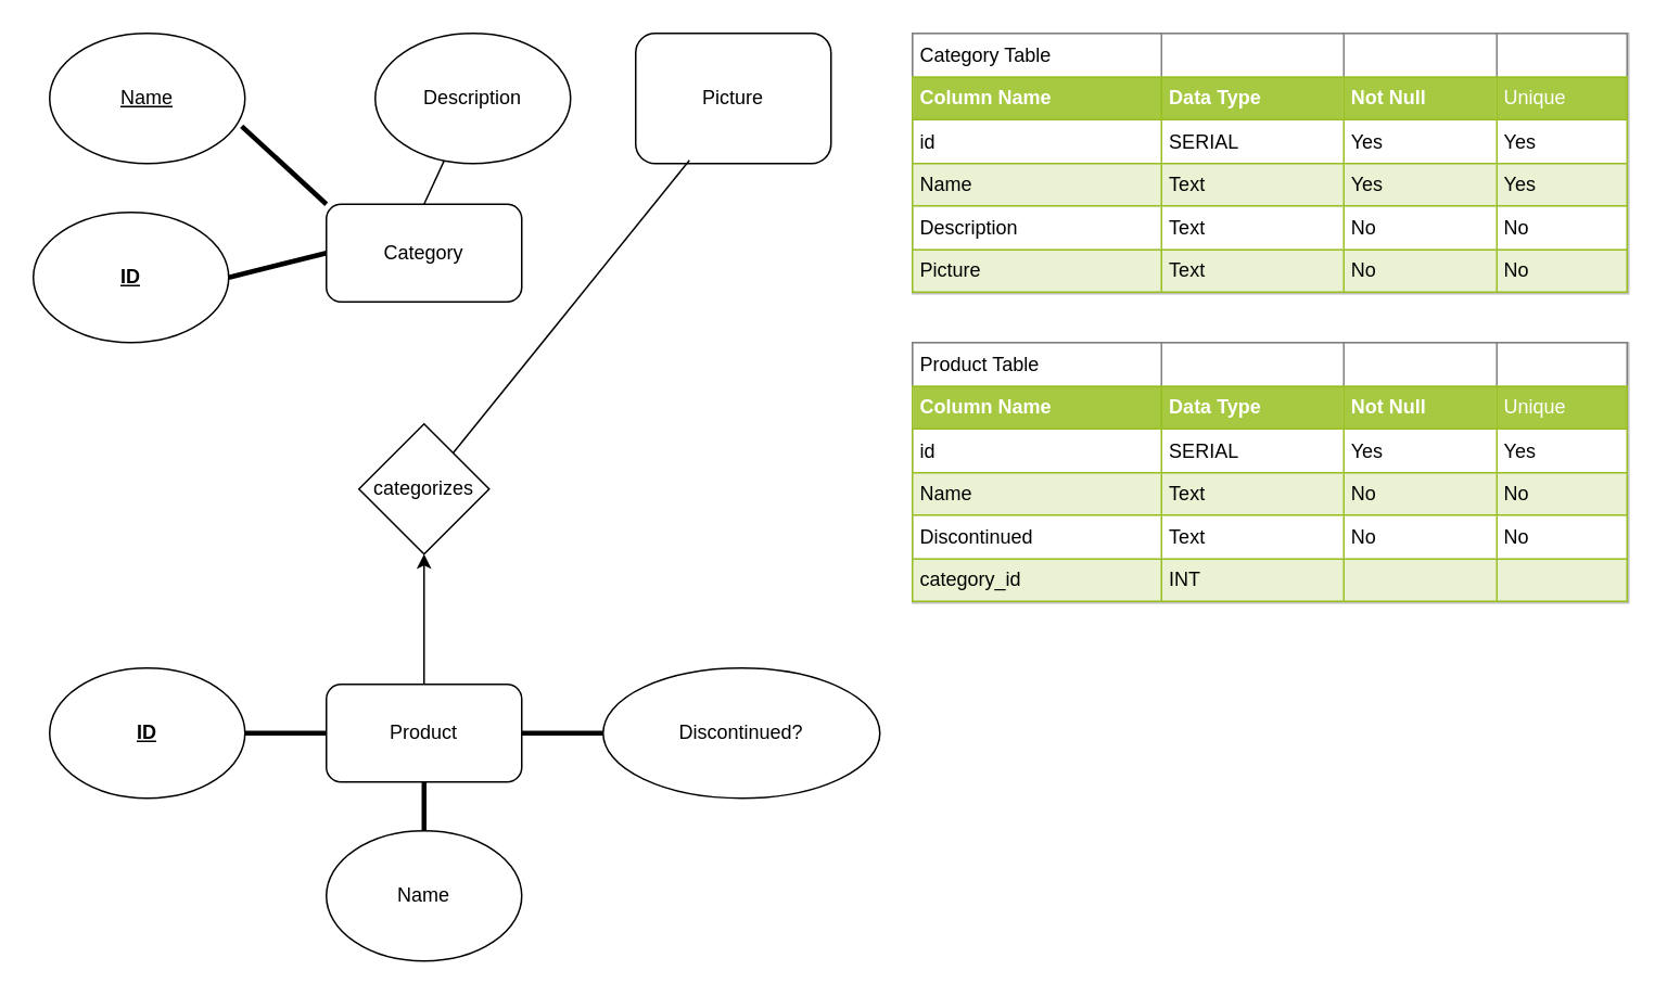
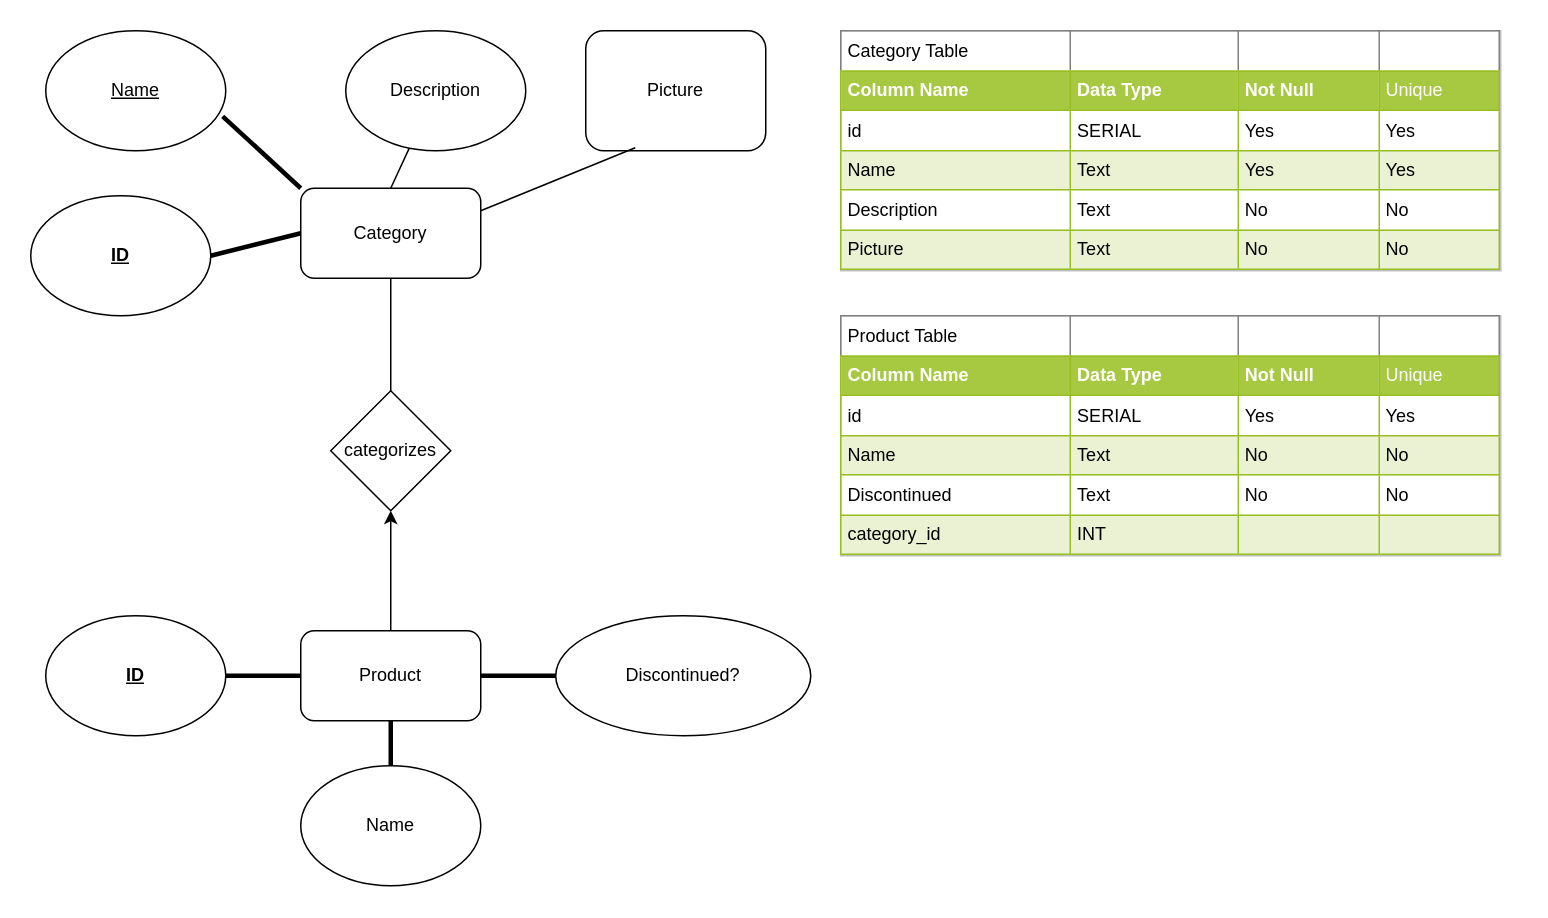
  <mxCell id="0" />
  <mxCell id="1" parent="0" />
  <mxCell id="2" value="Category" style="rounded=1;whiteSpace=wrap;html=1;" parent="1" vertex="1"><mxGeometry x="200" y="125" width="120" height="60" as="geometry" /></mxCell>
  <mxCell id="3" value="Product" style="rounded=1;whiteSpace=wrap;html=1;" parent="1" vertex="1"><mxGeometry x="200" y="420" width="120" height="60" as="geometry" /></mxCell>
  <mxCell id="4" value="categorizes" style="rhombus;whiteSpace=wrap;html=1;" parent="1" vertex="1"><mxGeometry x="220" y="260" width="80" height="80" as="geometry" /></mxCell>
  <mxCell id="5" value="&lt;b&gt;&lt;u&gt;ID&lt;/u&gt;&lt;/b&gt;" style="ellipse;whiteSpace=wrap;html=1;" parent="1" vertex="1"><mxGeometry x="20" y="130" width="120" height="80" as="geometry" /></mxCell>
  <mxCell id="6" value="&lt;u&gt;Name&lt;/u&gt;" style="ellipse;whiteSpace=wrap;html=1;" parent="1" vertex="1"><mxGeometry x="30" y="20" width="120" height="80" as="geometry" /></mxCell>
  <mxCell id="7" value="Description" style="ellipse;whiteSpace=wrap;html=1;" parent="1" vertex="1"><mxGeometry x="230" y="20" width="120" height="80" as="geometry" /></mxCell>
  <mxCell id="8" value="Picture" style="whiteSpace=wrap;html=1;rounded=1;" parent="1" vertex="1"><mxGeometry x="390" y="20" width="120" height="80" as="geometry" /></mxCell>
  <mxCell id="9" value="" style="endArrow=none;html=1;entryX=0;entryY=0.5;entryDx=0;entryDy=0;exitX=1;exitY=0.5;exitDx=0;exitDy=0;strokeWidth=3;" parent="1" source="5" target="2" edge="1"><mxGeometry width="50" height="50" relative="1" as="geometry"><mxPoint x="220" y="320" as="sourcePoint" /><mxPoint x="270" y="270" as="targetPoint" /></mxGeometry></mxCell>
  <mxCell id="10" value="" style="endArrow=none;html=1;strokeWidth=3;entryX=0.983;entryY=0.713;entryDx=0;entryDy=0;entryPerimeter=0;exitX=0;exitY=0;exitDx=0;exitDy=0;" parent="1" source="2" target="6" edge="1"><mxGeometry width="50" height="50" relative="1" as="geometry"><mxPoint x="100" y="320" as="sourcePoint" /><mxPoint x="150" y="270" as="targetPoint" /></mxGeometry></mxCell>
  <mxCell id="11" value="" style="endArrow=none;html=1;strokeWidth=1;exitX=0.5;exitY=0;exitDx=0;exitDy=0;" parent="1" source="2" target="7" edge="1"><mxGeometry width="50" height="50" relative="1" as="geometry"><mxPoint x="220" y="320" as="sourcePoint" /><mxPoint x="270" y="270" as="targetPoint" /></mxGeometry></mxCell>
- <mxCell id="12" value="" style="endArrow=none;html=1;strokeWidth=1;exitX=0.275;exitY=0.975;exitDx=0;exitDy=0;exitPerimeter=0;" parent="1" source="8" target="4" edge="1"><mxGeometry width="50" height="50" relative="1" as="geometry"><mxPoint x="220" y="320" as="sourcePoint" /><mxPoint x="270" y="270" as="targetPoint" /></mxGeometry></mxCell>
+ <mxCell id="12" value="" style="endArrow=none;html=1;strokeWidth=1;entryX=1;entryY=0.25;entryDx=0;entryDy=0;exitX=0.275;exitY=0.975;exitDx=0;exitDy=0;exitPerimeter=0;" parent="1" source="8" target="2" edge="1"><mxGeometry width="50" height="50" relative="1" as="geometry"><mxPoint x="220" y="320" as="sourcePoint" /><mxPoint x="270" y="270" as="targetPoint" /></mxGeometry></mxCell>
+ <mxCell id="13" value="" style="endArrow=none;html=1;strokeWidth=1;entryX=0.5;entryY=1;entryDx=0;entryDy=0;exitX=0.5;exitY=0;exitDx=0;exitDy=0;" parent="1" source="4" target="2" edge="1"><mxGeometry width="50" height="50" relative="1" as="geometry"><mxPoint x="220" y="320" as="sourcePoint" /><mxPoint x="270" y="270" as="targetPoint" /></mxGeometry></mxCell>
  <mxCell id="14" value="&lt;b&gt;&lt;u&gt;ID&lt;/u&gt;&lt;/b&gt;" style="ellipse;whiteSpace=wrap;html=1;" parent="1" vertex="1"><mxGeometry x="30" y="410" width="120" height="80" as="geometry" /></mxCell>
  <mxCell id="15" value="Name" style="ellipse;whiteSpace=wrap;html=1;" parent="1" vertex="1"><mxGeometry x="200" y="510" width="120" height="80" as="geometry" /></mxCell>
  <mxCell id="16" value="Discontinued?" style="ellipse;whiteSpace=wrap;html=1;" parent="1" vertex="1"><mxGeometry x="370" y="410" width="170" height="80" as="geometry" /></mxCell>
  <mxCell id="17" value="" style="endArrow=none;html=1;strokeWidth=3;exitX=1;exitY=0.5;exitDx=0;exitDy=0;entryX=0;entryY=0.5;entryDx=0;entryDy=0;" parent="1" source="14" target="3" edge="1"><mxGeometry width="50" height="50" relative="1" as="geometry"><mxPoint x="260" y="330" as="sourcePoint" /><mxPoint x="310" y="280" as="targetPoint" /></mxGeometry></mxCell>
  <mxCell id="18" value="" style="endArrow=none;html=1;strokeWidth=3;exitX=0.5;exitY=0;exitDx=0;exitDy=0;entryX=0.5;entryY=1;entryDx=0;entryDy=0;" parent="1" source="15" target="3" edge="1"><mxGeometry width="50" height="50" relative="1" as="geometry"><mxPoint x="260" y="330" as="sourcePoint" /><mxPoint x="310" y="280" as="targetPoint" /></mxGeometry></mxCell>
  <mxCell id="19" value="" style="endArrow=none;html=1;strokeWidth=3;exitX=0;exitY=0.5;exitDx=0;exitDy=0;entryX=1;entryY=0.5;entryDx=0;entryDy=0;" parent="1" source="16" target="3" edge="1"><mxGeometry width="50" height="50" relative="1" as="geometry"><mxPoint x="260" y="330" as="sourcePoint" /><mxPoint x="310" y="280" as="targetPoint" /></mxGeometry></mxCell>
  <mxCell id="20" value="&lt;table border=&quot;1&quot; width=&quot;100%&quot; cellpadding=&quot;4&quot; style=&quot;width: 100% ; height: 100% ; border-collapse: collapse&quot;&gt;&lt;tbody&gt;&lt;tr&gt;&lt;td&gt;Category Table&lt;/td&gt;&lt;td&gt;&lt;br&gt;&lt;/td&gt;&lt;td&gt;&lt;br&gt;&lt;/td&gt;&lt;td&gt;&lt;br&gt;&lt;/td&gt;&lt;/tr&gt;&lt;tr style=&quot;background-color: #a7c942 ; color: #ffffff ; border: 1px solid #98bf21&quot;&gt;&lt;th align=&quot;left&quot;&gt;Column Name&lt;/th&gt;&lt;th align=&quot;left&quot;&gt;Data Type&lt;/th&gt;&lt;th align=&quot;left&quot;&gt;Not Null&lt;/th&gt;&lt;td&gt;Unique&lt;/td&gt;&lt;/tr&gt;&lt;tr style=&quot;border: 1px solid #98bf21&quot;&gt;&lt;td&gt;id&lt;span style=&quot;white-space: pre&quot;&gt;&#09;&lt;/span&gt;&lt;/td&gt;&lt;td&gt;SERIAL&lt;span style=&quot;white-space: pre&quot;&gt;&#09;&lt;/span&gt;&lt;/td&gt;&lt;td&gt;Yes&lt;span style=&quot;white-space: pre&quot;&gt;&#09;&lt;/span&gt;&lt;/td&gt;&lt;td&gt;Yes&lt;/td&gt;&lt;/tr&gt;&lt;tr style=&quot;background-color: #eaf2d3 ; border: 1px solid #98bf21&quot;&gt;&lt;td&gt;Name&lt;span style=&quot;white-space: pre&quot;&gt;&#09;&lt;/span&gt;&lt;/td&gt;&lt;td&gt;Text&lt;span style=&quot;white-space: pre&quot;&gt;&#09;&lt;/span&gt;&lt;/td&gt;&lt;td&gt;Yes&lt;span style=&quot;white-space: pre&quot;&gt;&#09;&lt;/span&gt;&lt;/td&gt;&lt;td&gt;Yes&lt;/td&gt;&lt;/tr&gt;&lt;tr style=&quot;border: 1px solid #98bf21&quot;&gt;&lt;td&gt;Description&lt;/td&gt;&lt;td&gt;Text&lt;span style=&quot;white-space: pre&quot;&gt;&#09;&lt;/span&gt;&lt;/td&gt;&lt;td&gt;No&lt;span style=&quot;white-space: pre&quot;&gt;&#09;&lt;/span&gt;&lt;/td&gt;&lt;td&gt;No&lt;/td&gt;&lt;/tr&gt;&lt;tr style=&quot;background-color: #eaf2d3 ; border: 1px solid #98bf21&quot;&gt;&lt;td&gt;Picture&lt;/td&gt;&lt;td&gt;Text&lt;/td&gt;&lt;td&gt;No&lt;span style=&quot;white-space: pre&quot;&gt;&#09;&lt;/span&gt;&lt;/td&gt;&lt;td&gt;No&lt;/td&gt;&lt;/tr&gt;&lt;/tbody&gt;&lt;/table&gt;" style="text;html=1;strokeColor=#c0c0c0;fillColor=#ffffff;overflow=fill;rounded=0;fontColor=#000000;" vertex="1" parent="1"><mxGeometry x="560" y="20" width="440" height="160" as="geometry" /></mxCell>
  <mxCell id="21" value="&lt;table border=&quot;1&quot; width=&quot;100%&quot; cellpadding=&quot;4&quot; style=&quot;width: 100% ; height: 100% ; border-collapse: collapse&quot;&gt;&lt;tbody&gt;&lt;tr&gt;&lt;td&gt;Product Table&lt;/td&gt;&lt;td&gt;&lt;br&gt;&lt;/td&gt;&lt;td&gt;&lt;br&gt;&lt;/td&gt;&lt;td&gt;&lt;br&gt;&lt;/td&gt;&lt;/tr&gt;&lt;tr style=&quot;background-color: #a7c942 ; color: #ffffff ; border: 1px solid #98bf21&quot;&gt;&lt;th align=&quot;left&quot;&gt;Column Name&lt;/th&gt;&lt;th align=&quot;left&quot;&gt;Data Type&lt;/th&gt;&lt;th align=&quot;left&quot;&gt;Not Null&lt;/th&gt;&lt;td&gt;Unique&lt;/td&gt;&lt;/tr&gt;&lt;tr style=&quot;border: 1px solid #98bf21&quot;&gt;&lt;td&gt;id&lt;/td&gt;&lt;td&gt;SERIAL&lt;span style=&quot;white-space: pre&quot;&gt;&#09;&lt;/span&gt;&lt;/td&gt;&lt;td&gt;Yes&lt;span style=&quot;white-space: pre&quot;&gt;&#09;&lt;/span&gt;&lt;/td&gt;&lt;td&gt;Yes&lt;/td&gt;&lt;/tr&gt;&lt;tr style=&quot;background-color: #eaf2d3 ; border: 1px solid #98bf21&quot;&gt;&lt;td&gt;Name&lt;span style=&quot;white-space: pre&quot;&gt;&#09;&lt;/span&gt;&lt;/td&gt;&lt;td&gt;Text&lt;span style=&quot;white-space: pre&quot;&gt;&#09;&lt;/span&gt;&lt;/td&gt;&lt;td&gt;No&lt;/td&gt;&lt;td&gt;No&lt;/td&gt;&lt;/tr&gt;&lt;tr style=&quot;border: 1px solid #98bf21&quot;&gt;&lt;td&gt;Discontinued&lt;/td&gt;&lt;td&gt;Text&lt;span style=&quot;white-space: pre&quot;&gt;&#09;&lt;/span&gt;&lt;/td&gt;&lt;td&gt;No&lt;span style=&quot;white-space: pre&quot;&gt;&#09;&lt;/span&gt;&lt;/td&gt;&lt;td&gt;No&lt;/td&gt;&lt;/tr&gt;&lt;tr style=&quot;background-color: #eaf2d3 ; border: 1px solid #98bf21&quot;&gt;&lt;td&gt;category_id&lt;span style=&quot;white-space: pre&quot;&gt;&#09;&lt;/span&gt;&lt;/td&gt;&lt;td&gt;INT&lt;/td&gt;&lt;td&gt;&lt;span style=&quot;white-space: pre&quot;&gt;&#09;&lt;/span&gt;&lt;/td&gt;&lt;td&gt;&lt;br&gt;&lt;/td&gt;&lt;/tr&gt;&lt;/tbody&gt;&lt;/table&gt;" style="text;html=1;strokeColor=#c0c0c0;fillColor=#ffffff;overflow=fill;rounded=0;fontColor=#000000;" vertex="1" parent="1"><mxGeometry x="560" y="210" width="440" height="160" as="geometry" /></mxCell>
  <mxCell id="22" value="" style="endArrow=classic;html=1;fontColor=#000000;strokeWidth=1;entryX=0.5;entryY=1;entryDx=0;entryDy=0;" edge="1" parent="1" target="4"><mxGeometry width="50" height="50" relative="1" as="geometry"><mxPoint x="260" y="420" as="sourcePoint" /><mxPoint x="310" y="370" as="targetPoint" /></mxGeometry></mxCell>
  <mxCell id="23" value="&lt;h1&gt;&lt;font color=&quot;#ffffff&quot;&gt;One to many relationship&lt;/font&gt;&lt;/h1&gt;&lt;div&gt;&lt;font color=&quot;#ffffff&quot;&gt;A category categorizes 0 or more products, and a product may be categorized by at most one category&lt;/font&gt;&lt;/div&gt;" style="text;html=1;strokeColor=none;fillColor=none;spacing=5;spacingTop=-20;whiteSpace=wrap;overflow=hidden;rounded=0;fontColor=#000000;" vertex="1" parent="1"><mxGeometry x="560" y="390" width="450" height="120" as="geometry" /></mxCell>
